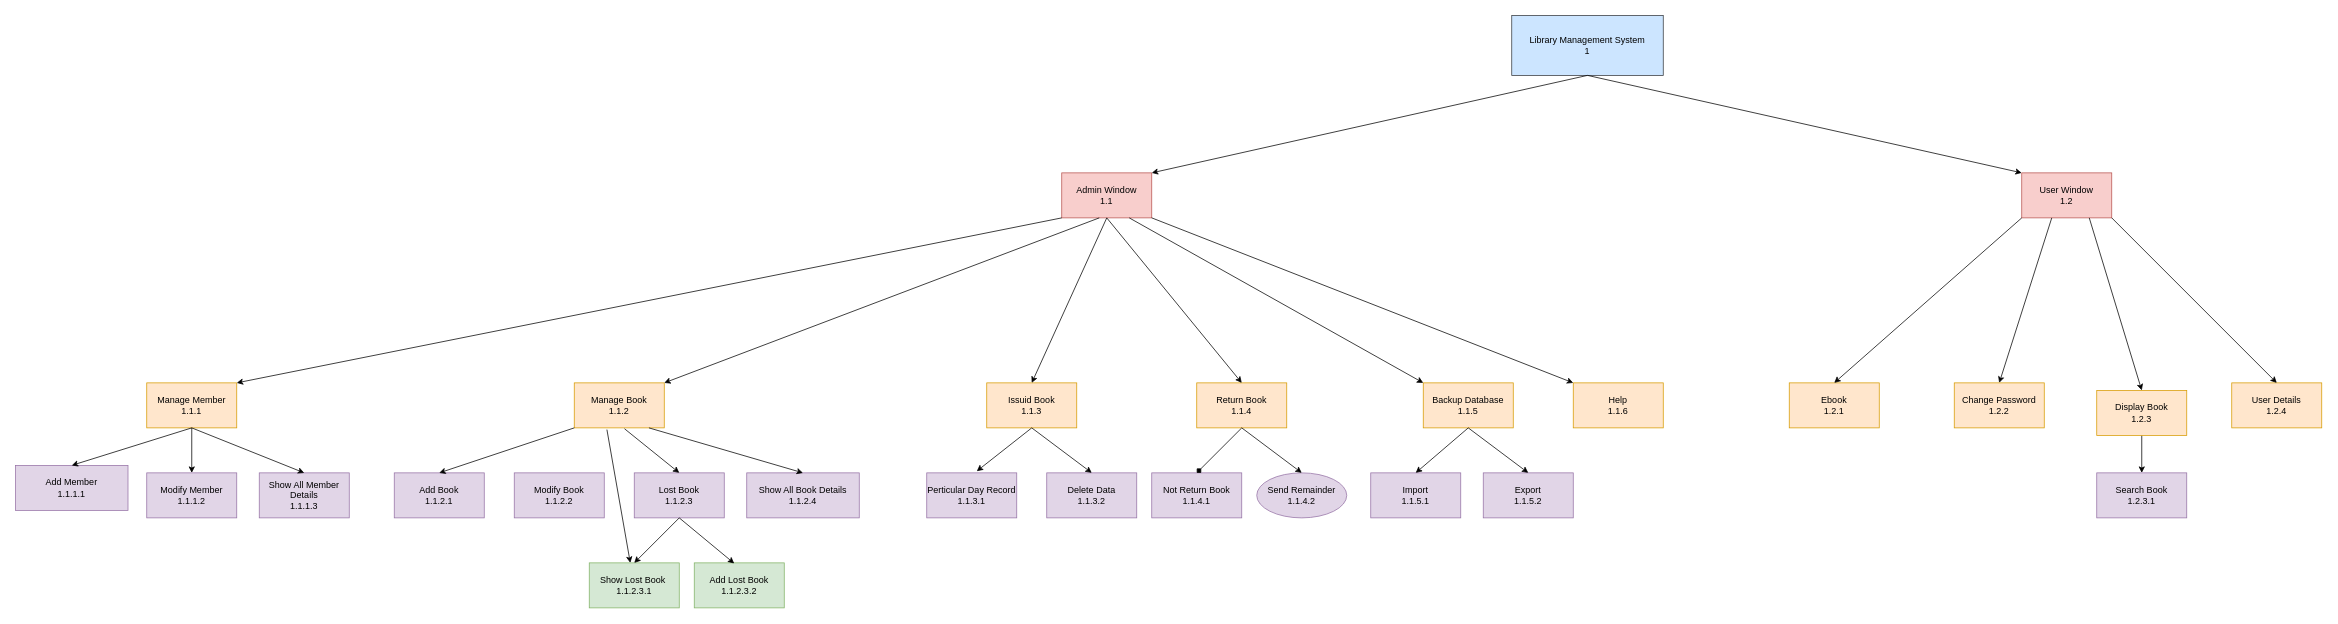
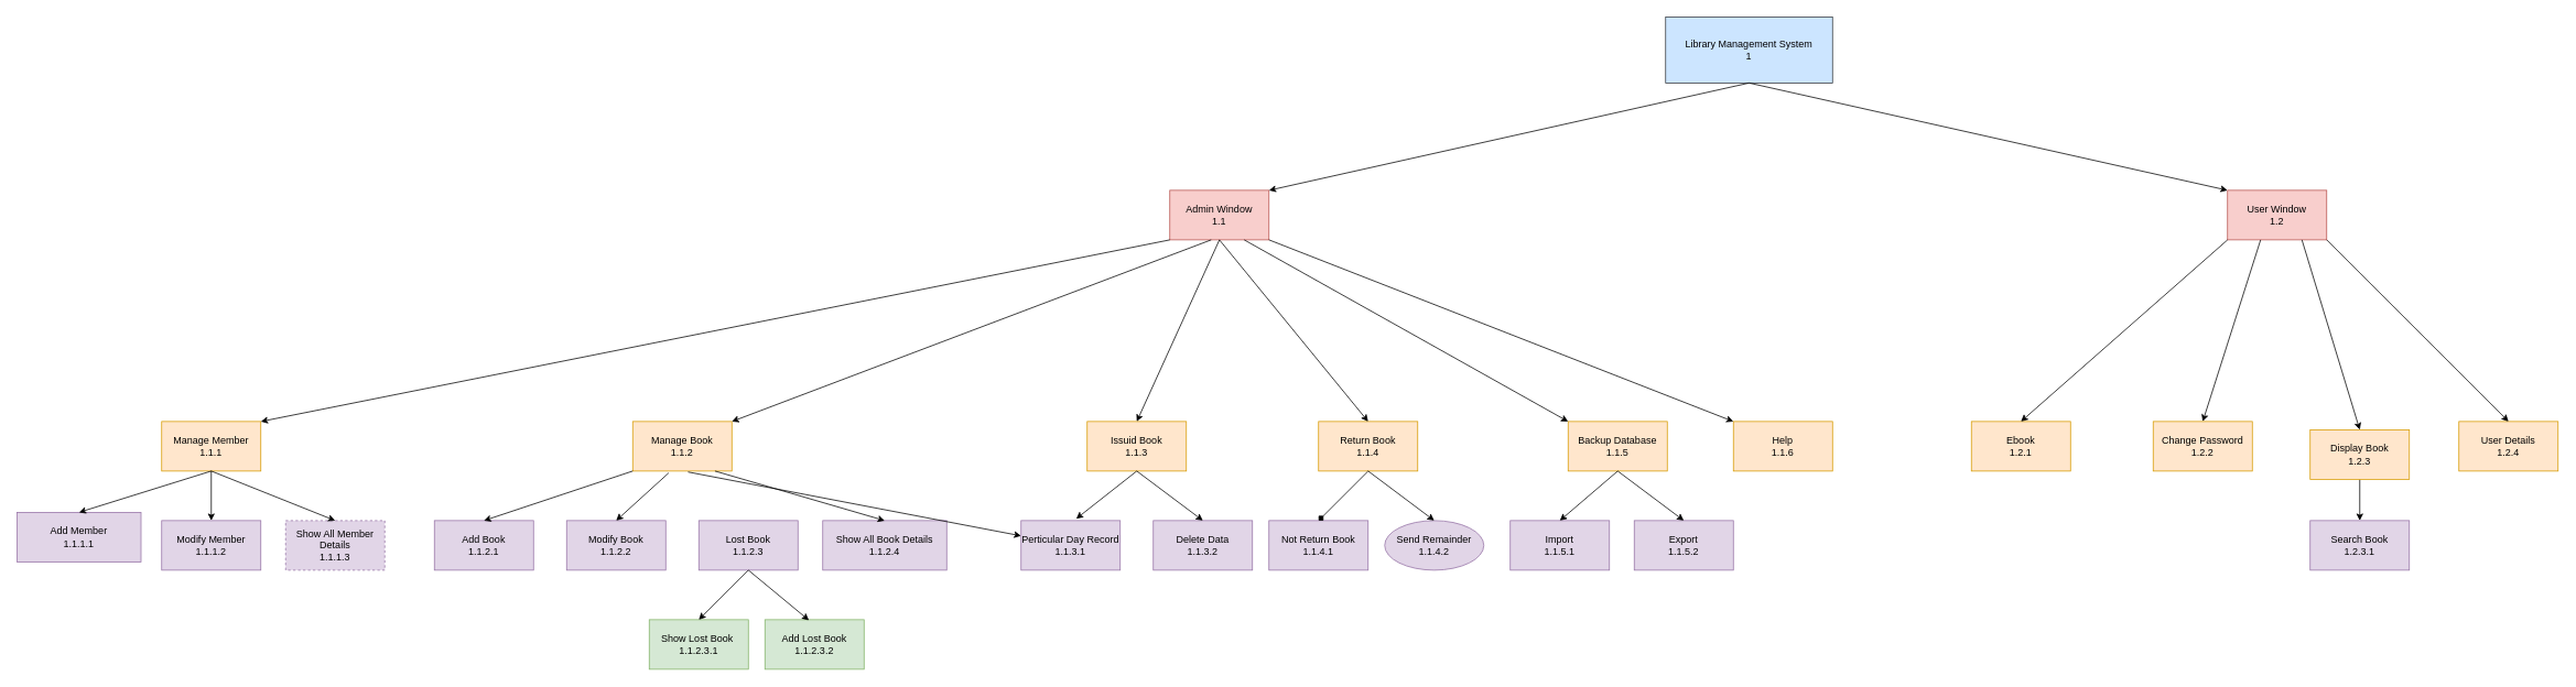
  <mxCell id="0" />
  <mxCell id="1" parent="0" />
  <mxCell id="2" value="Library Management System&lt;br&gt;1" style="rounded=0;whiteSpace=wrap;html=1;fillColor=#cce5ff;strokeColor=#36393d;" parent="1" vertex="1"><mxGeometry x="2015" y="20" width="202" height="80" as="geometry" /></mxCell>
  <mxCell id="3" value="Admin Window&lt;br&gt;1.1" style="rounded=0;whiteSpace=wrap;html=1;fillColor=#f8cecc;strokeColor=#b85450;" parent="1" vertex="1"><mxGeometry x="1415" width="120" height="60" as="geometry" y="230" /></mxCell>
  <mxCell id="4" value="User Window&lt;br&gt;1.2" style="rounded=0;whiteSpace=wrap;html=1;fillColor=#f8cecc;strokeColor=#b85450;" parent="1" vertex="1"><mxGeometry x="2695" width="120" height="60" as="geometry" y="230" /></mxCell>
  <mxCell id="5" value="Manage Member&lt;br&gt;1.1.1" style="rounded=0;whiteSpace=wrap;html=1;fillColor=#ffe6cc;strokeColor=#d79b00;" parent="1" vertex="1"><mxGeometry x="195" y="510" width="120" height="60" as="geometry" /></mxCell>
  <mxCell id="6" value="Manage Book&lt;br&gt;1.1.2" style="rounded=0;whiteSpace=wrap;html=1;fillColor=#ffe6cc;strokeColor=#d79b00;" parent="1" vertex="1"><mxGeometry x="765" y="510" width="120" height="60" as="geometry" /></mxCell>
- <mxCell id="7" value="Show All Member Details&lt;br&gt;1.1.1.3" style="rounded=0;whiteSpace=wrap;html=1;fillColor=#e1d5e7;strokeColor=#9673a6;" parent="1" vertex="1"><mxGeometry x="345" y="630" width="120" height="60" as="geometry" /></mxCell>
+ <mxCell id="7" value="Show All Member Details&lt;br&gt;1.1.1.3" style="rounded=0;whiteSpace=wrap;html=1;fillColor=#e1d5e7;strokeColor=#9673a6;dashed=1;" parent="1" vertex="1"><mxGeometry x="345" y="630" width="120" height="60" as="geometry" /></mxCell>
  <mxCell id="8" value="Modify Member&lt;br&gt;1.1.1.2" style="rounded=0;whiteSpace=wrap;html=1;fillColor=#e1d5e7;strokeColor=#9673a6;" parent="1" vertex="1"><mxGeometry x="195" y="630" width="120" height="60" as="geometry" /></mxCell>
  <mxCell id="9" value="&lt;span&gt;Add Member&lt;/span&gt;&lt;br&gt;&lt;span&gt;1.1.1.1&lt;/span&gt;" style="rounded=0;whiteSpace=wrap;html=1;fillColor=#e1d5e7;strokeColor=#9673a6;" parent="1" vertex="1"><mxGeometry x="20" y="620" width="150" height="60" as="geometry" /></mxCell>
  <mxCell id="10" value="Modify Book&lt;br&gt;1.1.2.2" style="rounded=0;whiteSpace=wrap;html=1;fillColor=#e1d5e7;strokeColor=#9673a6;" parent="1" vertex="1"><mxGeometry x="685" y="630" width="120" height="60" as="geometry" /></mxCell>
  <mxCell id="11" value="Show All Book Details&lt;br&gt;1.1.2.4" style="rounded=0;whiteSpace=wrap;html=1;fillColor=#e1d5e7;strokeColor=#9673a6;" parent="1" vertex="1"><mxGeometry x="995" y="630" width="150" height="60" as="geometry" /></mxCell>
  <mxCell id="12" value="Add Book&lt;br&gt;1.1.2.1" style="rounded=0;whiteSpace=wrap;html=1;fillColor=#e1d5e7;strokeColor=#9673a6;" parent="1" vertex="1"><mxGeometry x="525" y="630" width="120" height="60" as="geometry" /></mxCell>
  <mxCell id="13" value="Lost Book&lt;br&gt;1.1.2.3" style="rounded=0;whiteSpace=wrap;html=1;fillColor=#e1d5e7;strokeColor=#9673a6;" parent="1" vertex="1"><mxGeometry x="845" y="630" width="120" height="60" as="geometry" /></mxCell>
  <mxCell id="14" value="Issuid Book&lt;br&gt;1.1.3" style="rounded=0;whiteSpace=wrap;html=1;fillColor=#ffe6cc;strokeColor=#d79b00;" parent="1" vertex="1"><mxGeometry x="1315" y="510" width="120" height="60" as="geometry" /></mxCell>
  <mxCell id="15" value="Return Book&lt;br&gt;1.1.4" style="rounded=0;whiteSpace=wrap;html=1;fillColor=#ffe6cc;strokeColor=#d79b00;" parent="1" vertex="1"><mxGeometry x="1595" y="510" width="120" height="60" as="geometry" /></mxCell>
  <mxCell id="16" value="Show Lost Book&amp;nbsp;&lt;br&gt;1.1.2.3.1" style="rounded=0;whiteSpace=wrap;html=1;fillColor=#d5e8d4;strokeColor=#82b366;" parent="1" vertex="1"><mxGeometry x="785" y="750" width="120" height="60" as="geometry" /></mxCell>
  <mxCell id="17" value="Add Lost Book&lt;br&gt;1.1.2.3.2" style="rounded=0;whiteSpace=wrap;html=1;fillColor=#d5e8d4;strokeColor=#82b366;" parent="1" vertex="1"><mxGeometry x="925" y="750" width="120" height="60" as="geometry" /></mxCell>
  <mxCell id="18" value="Not Return Book&lt;br&gt;1.1.4.1" style="rounded=0;whiteSpace=wrap;html=1;fillColor=#e1d5e7;strokeColor=#9673a6;" parent="1" vertex="1"><mxGeometry x="1535" y="630" width="120" height="60" as="geometry" /></mxCell>
  <mxCell id="19" value="Perticular Day Record&lt;br&gt;1.1.3.1" style="rounded=0;whiteSpace=wrap;html=1;fillColor=#e1d5e7;strokeColor=#9673a6;" parent="1" vertex="1"><mxGeometry x="1235" y="630" width="120" height="60" as="geometry" /></mxCell>
  <mxCell id="20" value="Delete Data&lt;br&gt;1.1.3.2" style="rounded=0;whiteSpace=wrap;html=1;fillColor=#e1d5e7;strokeColor=#9673a6;" parent="1" vertex="1"><mxGeometry x="1395" y="630" width="120" height="60" as="geometry" /></mxCell>
  <mxCell id="21" value="Backup Database&lt;br&gt;1.1.5" style="rounded=0;whiteSpace=wrap;html=1;fillColor=#ffe6cc;strokeColor=#d79b00;" parent="1" vertex="1"><mxGeometry x="1897" y="510" width="120" height="60" as="geometry" /></mxCell>
  <mxCell id="22" value="Import&lt;br&gt;1.1.5.1" style="rounded=0;whiteSpace=wrap;html=1;fillColor=#e1d5e7;strokeColor=#9673a6;" parent="1" vertex="1"><mxGeometry x="1827" y="630" width="120" height="60" as="geometry" /></mxCell>
  <mxCell id="23" value="Export&lt;br&gt;1.1.5.2" style="rounded=0;whiteSpace=wrap;html=1;fillColor=#e1d5e7;strokeColor=#9673a6;" parent="1" vertex="1"><mxGeometry x="1977" y="630" width="120" height="60" as="geometry" /></mxCell>
  <mxCell id="24" value="Help&lt;br&gt;1.1.6" style="rounded=0;whiteSpace=wrap;html=1;fillColor=#ffe6cc;strokeColor=#d79b00;" parent="1" vertex="1"><mxGeometry x="2097" y="510" width="120" height="60" as="geometry" /></mxCell>
  <mxCell id="25" value="Ebook&lt;br&gt;1.2.1" style="rounded=0;whiteSpace=wrap;html=1;fillColor=#ffe6cc;strokeColor=#d79b00;" parent="1" vertex="1"><mxGeometry x="2385" y="510" width="120" height="60" as="geometry" /></mxCell>
  <mxCell id="26" value="Change Password&lt;br&gt;1.2.2" style="rounded=0;whiteSpace=wrap;html=1;fillColor=#ffe6cc;strokeColor=#d79b00;" parent="1" vertex="1"><mxGeometry x="2605" y="510" width="120" height="60" as="geometry" /></mxCell>
  <mxCell id="27" style="edgeStyle=orthogonalEdgeStyle;rounded=0;orthogonalLoop=1;jettySize=auto;html=1;entryX=0.5;entryY=0;entryDx=0;entryDy=0;" parent="1" source="28" target="30" edge="1"><mxGeometry relative="1" as="geometry" /></mxCell>
  <mxCell id="28" value="Display Book&lt;br&gt;1.2.3" style="rounded=0;whiteSpace=wrap;html=1;fillColor=#ffe6cc;strokeColor=#d79b00;" parent="1" vertex="1"><mxGeometry x="2795" y="520" width="120" height="60" as="geometry" /></mxCell>
  <mxCell id="29" value="User Details&lt;br&gt;1.2.4" style="rounded=0;whiteSpace=wrap;html=1;fillColor=#ffe6cc;strokeColor=#d79b00;" parent="1" vertex="1"><mxGeometry x="2975" y="510" width="120" height="60" as="geometry" /></mxCell>
  <mxCell id="30" value="Search Book&lt;br&gt;1.2.3.1" style="rounded=0;whiteSpace=wrap;html=1;fillColor=#e1d5e7;strokeColor=#9673a6;" parent="1" vertex="1"><mxGeometry x="2795" y="630" width="120" height="60" as="geometry" /></mxCell>
  <mxCell id="31" value="" style="endArrow=classic;html=1;rounded=0;entryX=1;entryY=0;entryDx=0;entryDy=0;" parent="1" target="3" edge="1"><mxGeometry width="50" height="50" relative="1" as="geometry"><mxPoint x="2116" y="100" as="sourcePoint" /><mxPoint x="1845" y="390" as="targetPoint" /></mxGeometry></mxCell>
  <mxCell id="32" value="" style="endArrow=classic;html=1;rounded=0;exitX=0.5;exitY=1;exitDx=0;exitDy=0;entryX=0;entryY=0;entryDx=0;entryDy=0;" parent="1" source="2" target="4" edge="1"><mxGeometry width="50" height="50" relative="1" as="geometry"><mxPoint x="2425" y="260" as="sourcePoint" /><mxPoint x="2475" y="210" as="targetPoint" /></mxGeometry></mxCell>
  <mxCell id="33" value="" style="endArrow=classic;html=1;rounded=0;exitX=0.5;exitY=1;exitDx=0;exitDy=0;entryX=0.5;entryY=0;entryDx=0;entryDy=0;" parent="1" source="13" target="16" edge="1"><mxGeometry width="50" height="50" relative="1" as="geometry"><mxPoint x="1125" y="750" as="sourcePoint" /><mxPoint x="1175" y="700" as="targetPoint" /></mxGeometry></mxCell>
  <mxCell id="34" value="" style="endArrow=classic;html=1;rounded=0;exitX=0.5;exitY=1;exitDx=0;exitDy=0;entryX=0.444;entryY=0.012;entryDx=0;entryDy=0;entryPerimeter=0;" parent="1" source="13" target="17" edge="1"><mxGeometry width="50" height="50" relative="1" as="geometry"><mxPoint x="1125" y="750" as="sourcePoint" /><mxPoint x="1175" y="700" as="targetPoint" /></mxGeometry></mxCell>
  <mxCell id="35" value="" style="endArrow=classic;html=1;rounded=0;exitX=0;exitY=1;exitDx=0;exitDy=0;entryX=0.5;entryY=0;entryDx=0;entryDy=0;" parent="1" source="6" target="12" edge="1"><mxGeometry width="50" height="50" relative="1" as="geometry"><mxPoint x="645" y="610" as="sourcePoint" /><mxPoint x="695" y="560" as="targetPoint" /></mxGeometry></mxCell>
- <mxCell id="36" value="" style="endArrow=classic;html=1;rounded=0;exitX=0.363;exitY=1.038;exitDx=0;exitDy=0;exitPerimeter=0;" parent="1" source="6" target="16" edge="1"><mxGeometry width="50" height="50" relative="1" as="geometry"><mxPoint x="785" y="630" as="sourcePoint" /><mxPoint x="835" y="580" as="targetPoint" /></mxGeometry></mxCell>
- <mxCell id="37" value="" style="endArrow=classic;html=1;rounded=0;exitX=0.558;exitY=1.019;exitDx=0;exitDy=0;exitPerimeter=0;entryX=0.5;entryY=0;entryDx=0;entryDy=0;" parent="1" source="6" target="13" edge="1"><mxGeometry width="50" height="50" relative="1" as="geometry"><mxPoint x="835" y="630" as="sourcePoint" /><mxPoint x="885" y="580" as="targetPoint" /></mxGeometry></mxCell>
+ <mxCell id="36" value="" style="endArrow=classic;html=1;rounded=0;exitX=0.363;exitY=1.038;exitDx=0;exitDy=0;exitPerimeter=0;entryX=0.5;entryY=0;entryDx=0;entryDy=0;" parent="1" source="6" target="10" edge="1"><mxGeometry width="50" height="50" relative="1" as="geometry"><mxPoint x="785" y="630" as="sourcePoint" /><mxPoint x="835" y="580" as="targetPoint" /></mxGeometry></mxCell>
+ <mxCell id="37" value="" style="endArrow=classic;html=1;rounded=0;exitX=0.558;exitY=1.019;exitDx=0;exitDy=0;exitPerimeter=0;" parent="1" source="6" target="19" edge="1"><mxGeometry width="50" height="50" relative="1" as="geometry"><mxPoint x="835" y="630" as="sourcePoint" /><mxPoint x="885" y="580" as="targetPoint" /></mxGeometry></mxCell>
  <mxCell id="38" value="" style="endArrow=classic;html=1;rounded=0;entryX=0.5;entryY=0;entryDx=0;entryDy=0;exitX=0.83;exitY=1;exitDx=0;exitDy=0;exitPerimeter=0;" parent="1" source="6" target="11" edge="1"><mxGeometry width="50" height="50" relative="1" as="geometry"><mxPoint x="945" y="600" as="sourcePoint" /><mxPoint x="995" y="550" as="targetPoint" /></mxGeometry></mxCell>
  <mxCell id="39" value="" style="endArrow=classic;html=1;rounded=0;exitX=0.5;exitY=1;exitDx=0;exitDy=0;entryX=0.556;entryY=-0.038;entryDx=0;entryDy=0;entryPerimeter=0;" parent="1" source="14" target="19" edge="1"><mxGeometry width="50" height="50" relative="1" as="geometry"><mxPoint x="1285" y="650" as="sourcePoint" /><mxPoint x="1335" y="600" as="targetPoint" /></mxGeometry></mxCell>
  <mxCell id="40" value="" style="endArrow=classic;html=1;rounded=0;entryX=0.5;entryY=0;entryDx=0;entryDy=0;" parent="1" target="20" edge="1"><mxGeometry width="50" height="50" relative="1" as="geometry"><mxPoint x="1375" y="570" as="sourcePoint" /><mxPoint x="1425" y="580" as="targetPoint" /></mxGeometry></mxCell>
  <mxCell id="41" value="" style="endArrow=classic;html=1;rounded=0;exitX=0.5;exitY=1;exitDx=0;exitDy=0;entryX=0.5;entryY=0;entryDx=0;entryDy=0;" parent="1" source="21" target="22" edge="1"><mxGeometry width="50" height="50" relative="1" as="geometry"><mxPoint x="1917" y="650" as="sourcePoint" /><mxPoint x="1967" y="600" as="targetPoint" /></mxGeometry></mxCell>
  <mxCell id="42" value="" style="endArrow=classic;html=1;rounded=0;exitX=0.5;exitY=1;exitDx=0;exitDy=0;entryX=0.5;entryY=0;entryDx=0;entryDy=0;" parent="1" source="21" target="23" edge="1"><mxGeometry width="50" height="50" relative="1" as="geometry"><mxPoint x="1977" y="630" as="sourcePoint" /><mxPoint x="2027" y="580" as="targetPoint" /></mxGeometry></mxCell>
  <mxCell id="43" value="" style="endArrow=classic;html=1;rounded=0;entryX=0.5;entryY=0;entryDx=0;entryDy=0;" parent="1" target="9" edge="1"><mxGeometry width="50" height="50" relative="1" as="geometry"><mxPoint x="255" y="570" as="sourcePoint" /><mxPoint x="115" y="550" as="targetPoint" /></mxGeometry></mxCell>
  <mxCell id="44" value="" style="endArrow=classic;html=1;rounded=0;exitX=0.5;exitY=1;exitDx=0;exitDy=0;entryX=0.5;entryY=0;entryDx=0;entryDy=0;" parent="1" source="5" target="7" edge="1"><mxGeometry width="50" height="50" relative="1" as="geometry"><mxPoint x="375" y="620" as="sourcePoint" /><mxPoint x="425" y="570" as="targetPoint" /></mxGeometry></mxCell>
  <mxCell id="45" value="" style="endArrow=classic;html=1;rounded=0;entryX=0.5;entryY=0;entryDx=0;entryDy=0;" parent="1" target="8" edge="1"><mxGeometry width="50" height="50" relative="1" as="geometry"><mxPoint x="255" y="570" as="sourcePoint" /><mxPoint x="285" y="590" as="targetPoint" /></mxGeometry></mxCell>
  <mxCell id="46" value="" style="endArrow=classic;html=1;exitX=0;exitY=1;exitDx=0;exitDy=0;entryX=1;entryY=0;entryDx=0;entryDy=0;" parent="1" source="3" target="5" edge="1"><mxGeometry width="50" height="50" relative="1" as="geometry"><mxPoint x="735" y="300" as="sourcePoint" /><mxPoint x="785" y="250" as="targetPoint" /></mxGeometry></mxCell>
  <mxCell id="47" value="" style="endArrow=classic;html=1;rounded=0;entryX=1;entryY=0;entryDx=0;entryDy=0;" parent="1" target="6" edge="1"><mxGeometry width="50" height="50" relative="1" as="geometry"><mxPoint x="1465" y="290" as="sourcePoint" /><mxPoint x="1195" y="440" as="targetPoint" /></mxGeometry></mxCell>
  <mxCell id="48" value="" style="endArrow=classic;html=1;rounded=0;exitX=0.5;exitY=1;exitDx=0;exitDy=0;entryX=0.5;entryY=0;entryDx=0;entryDy=0;" parent="1" source="3" target="14" edge="1"><mxGeometry width="50" height="50" relative="1" as="geometry"><mxPoint x="1485" y="420" as="sourcePoint" /><mxPoint x="1535" y="370" as="targetPoint" /></mxGeometry></mxCell>
  <mxCell id="49" value="" style="endArrow=classic;html=1;rounded=0;entryX=0.5;entryY=0;entryDx=0;entryDy=0;" parent="1" target="15" edge="1"><mxGeometry width="50" height="50" relative="1" as="geometry"><mxPoint x="1475" y="290" as="sourcePoint" /><mxPoint x="1585" y="360" as="targetPoint" /></mxGeometry></mxCell>
  <mxCell id="50" value="" style="endArrow=classic;html=1;rounded=0;exitX=0.75;exitY=1;exitDx=0;exitDy=0;entryX=0;entryY=0;entryDx=0;entryDy=0;" parent="1" source="3" target="21" edge="1"><mxGeometry width="50" height="50" relative="1" as="geometry"><mxPoint x="1775" y="370" as="sourcePoint" /><mxPoint x="1825" y="320" as="targetPoint" /></mxGeometry></mxCell>
  <mxCell id="51" value="" style="endArrow=classic;html=1;rounded=0;exitX=1;exitY=1;exitDx=0;exitDy=0;entryX=0;entryY=0;entryDx=0;entryDy=0;" parent="1" source="3" target="24" edge="1"><mxGeometry width="50" height="50" relative="1" as="geometry"><mxPoint x="1975" y="430" as="sourcePoint" /><mxPoint x="2025" y="380" as="targetPoint" /></mxGeometry></mxCell>
  <mxCell id="52" value="" style="endArrow=classic;html=1;rounded=0;exitX=0;exitY=1;exitDx=0;exitDy=0;entryX=0.5;entryY=0;entryDx=0;entryDy=0;" parent="1" source="4" target="25" edge="1"><mxGeometry width="50" height="50" relative="1" as="geometry"><mxPoint x="2605" y="400" as="sourcePoint" /><mxPoint x="2655" y="350" as="targetPoint" /></mxGeometry></mxCell>
  <mxCell id="53" value="" style="endArrow=classic;html=1;rounded=0;exitX=1;exitY=1;exitDx=0;exitDy=0;entryX=0.5;entryY=0;entryDx=0;entryDy=0;" parent="1" source="4" target="29" edge="1"><mxGeometry width="50" height="50" relative="1" as="geometry"><mxPoint x="2915" y="420" as="sourcePoint" /><mxPoint x="2965" y="370" as="targetPoint" /></mxGeometry></mxCell>
  <mxCell id="54" value="" style="endArrow=classic;html=1;rounded=0;exitX=0.75;exitY=1;exitDx=0;exitDy=0;entryX=0.5;entryY=0;entryDx=0;entryDy=0;" parent="1" source="4" target="28" edge="1"><mxGeometry width="50" height="50" relative="1" as="geometry"><mxPoint x="2785" y="290" as="sourcePoint" /><mxPoint x="2825" y="430" as="targetPoint" /></mxGeometry></mxCell>
  <mxCell id="55" value="" style="endArrow=classic;html=1;rounded=0;entryX=0.5;entryY=0;entryDx=0;entryDy=0;" parent="1" target="26" edge="1"><mxGeometry width="50" height="50" relative="1" as="geometry"><mxPoint x="2735" y="290" as="sourcePoint" /><mxPoint x="2705" y="410" as="targetPoint" /></mxGeometry></mxCell>
  <mxCell id="56" value="Send Remainder&lt;br&gt;1.1.4.2" style="ellipse;whiteSpace=wrap;html=1;fillColor=#e1d5e7;strokeColor=#9673a6;" parent="1" vertex="1"><mxGeometry x="1675" y="630" width="120" height="60" as="geometry" /></mxCell>
  <mxCell id="57" value="" style="endArrow=diamond;html=1;rounded=0;exitX=0.5;exitY=1;exitDx=0;exitDy=0;entryX=0.5;entryY=0;entryDx=0;entryDy=0;" parent="1" source="15" target="18" edge="1"><mxGeometry width="50" height="50" relative="1" as="geometry"><mxPoint x="1545" y="710" as="sourcePoint" /><mxPoint x="1595" y="660" as="targetPoint" /></mxGeometry></mxCell>
  <mxCell id="58" value="" style="endArrow=classic;html=1;rounded=0;entryX=0.5;entryY=0;entryDx=0;entryDy=0;" parent="1" target="56" edge="1"><mxGeometry width="50" height="50" relative="1" as="geometry"><mxPoint x="1655" y="570" as="sourcePoint" /><mxPoint x="1805" y="560" as="targetPoint" /></mxGeometry></mxCell>
